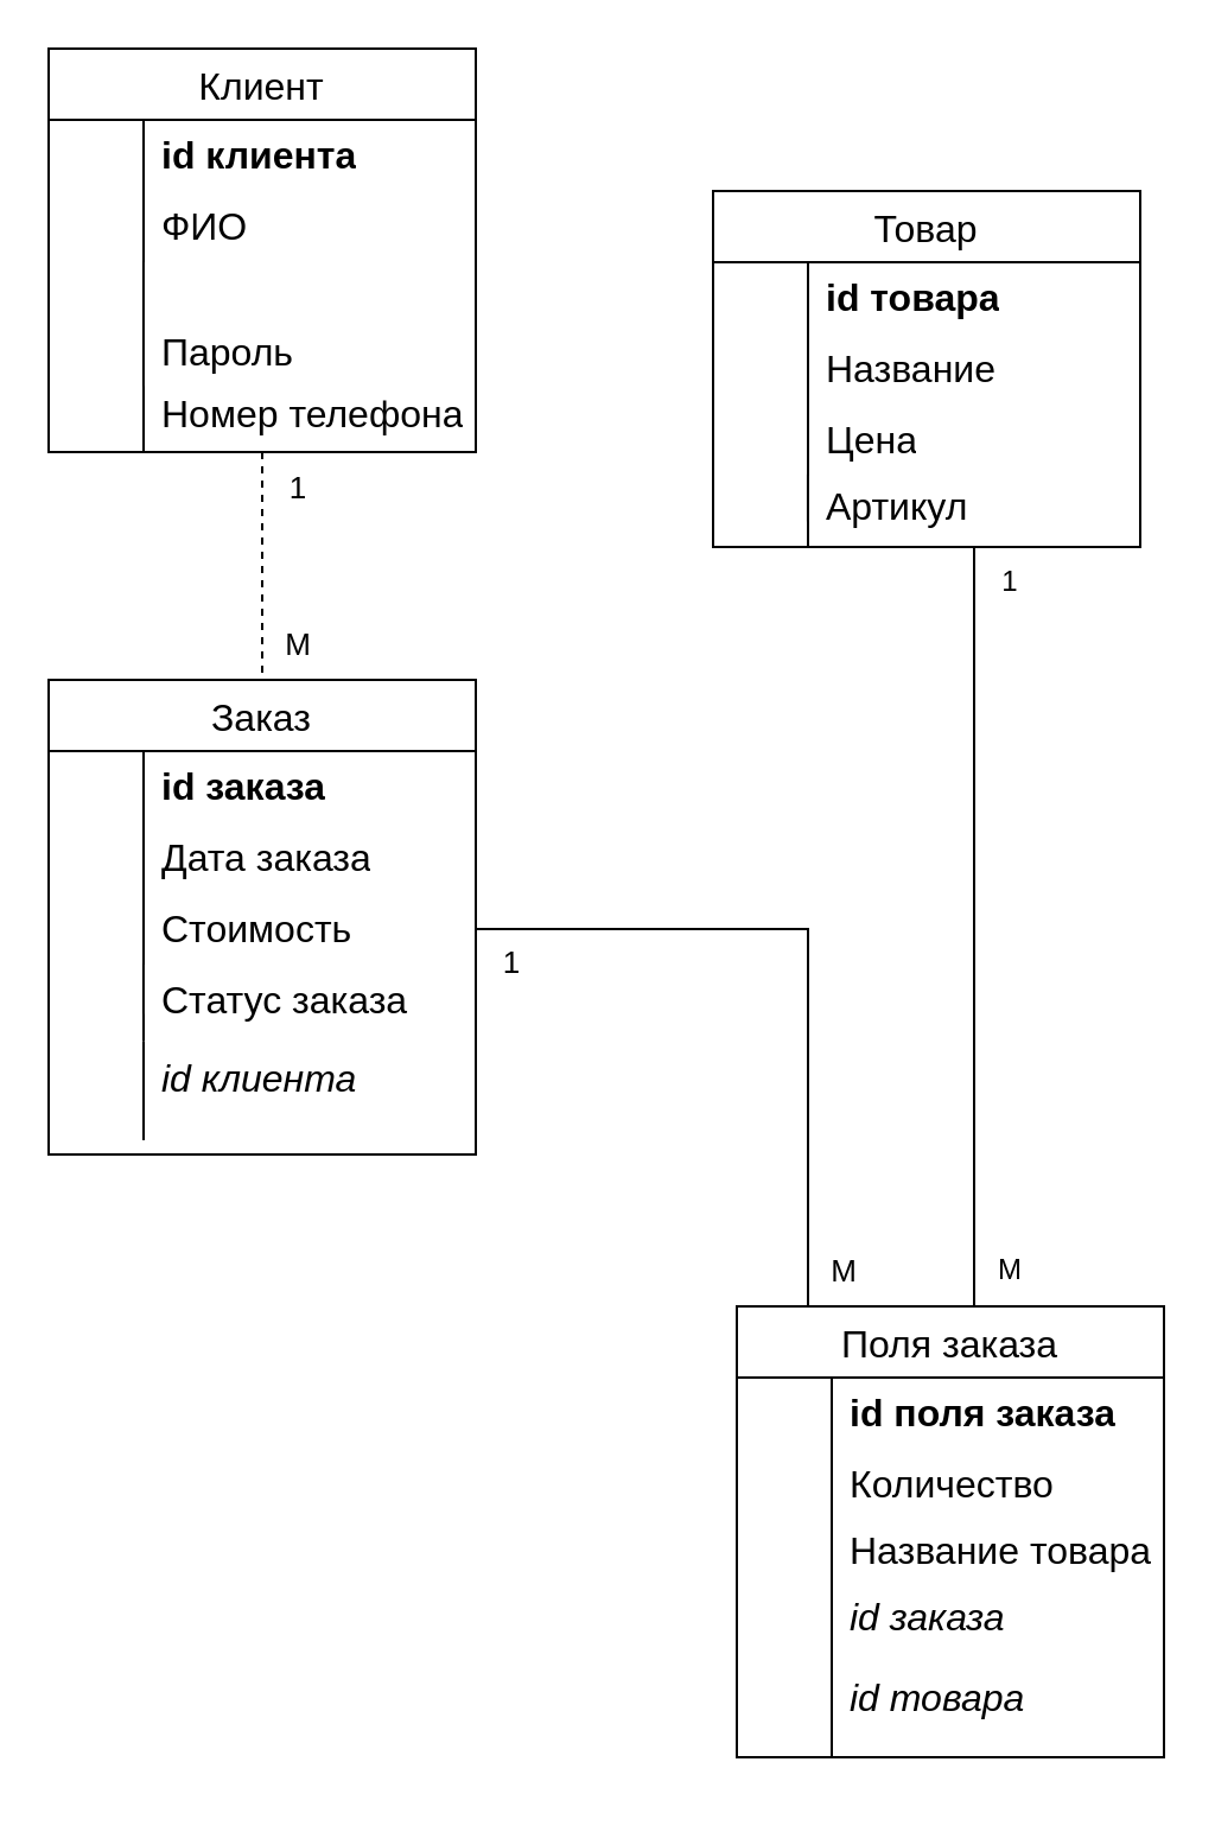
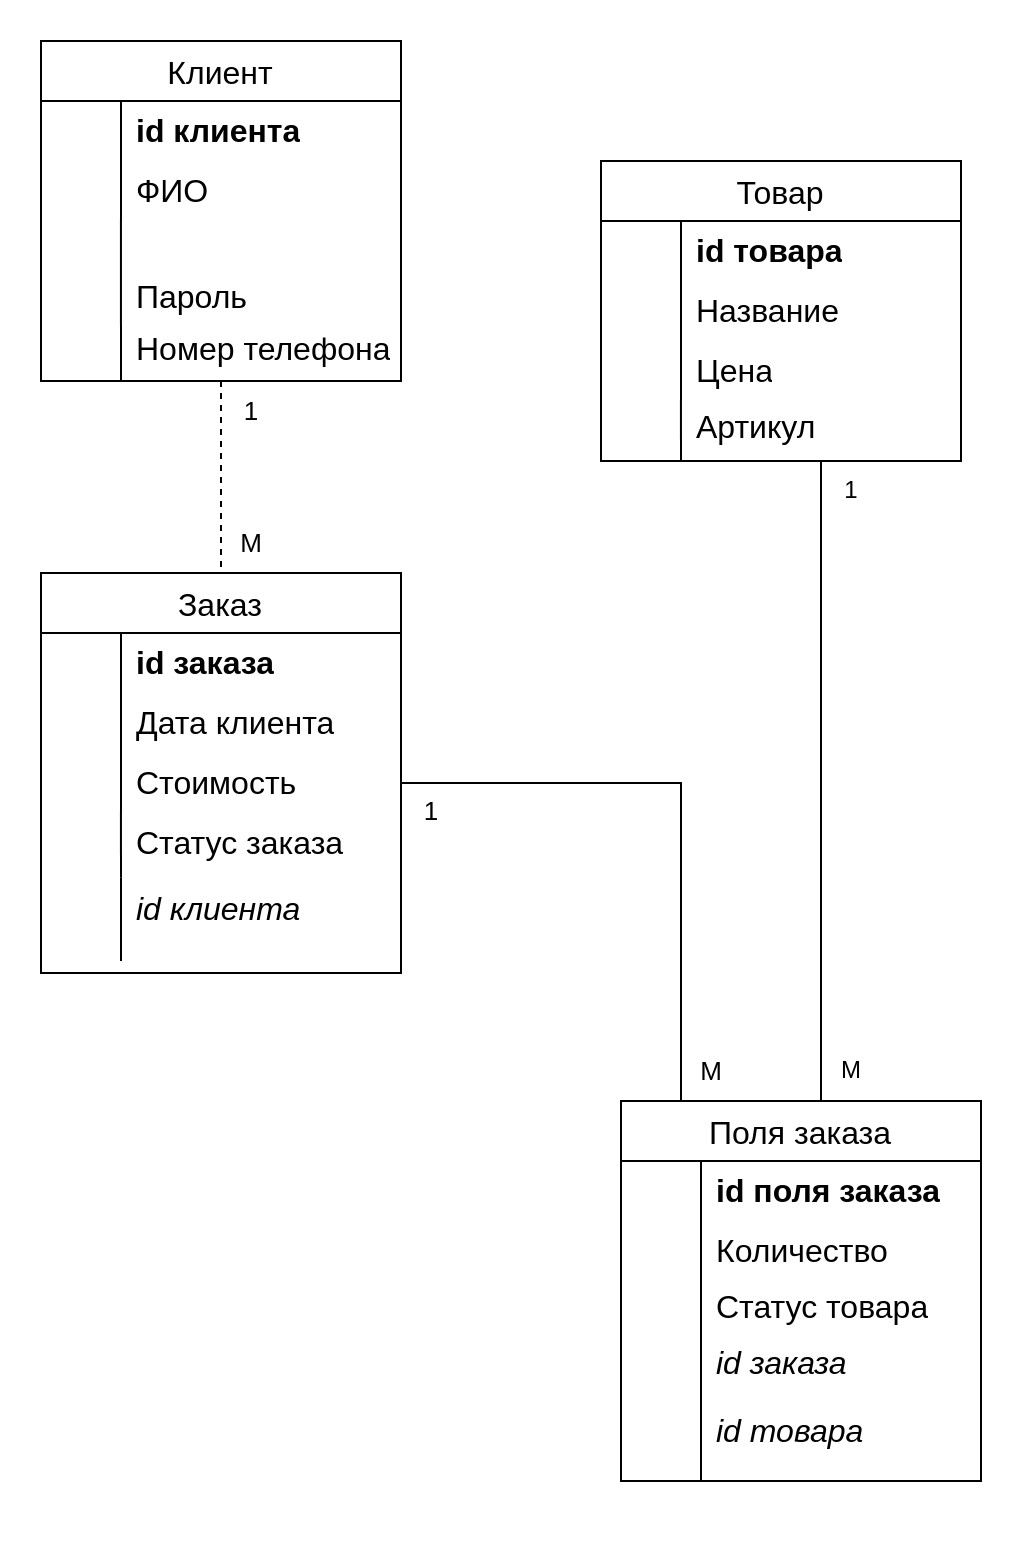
  <mxCell id="0" />
  <mxCell id="1" parent="0" />
  <mxCell id="2" style="edgeStyle=orthogonalEdgeStyle;rounded=0;orthogonalLoop=1;jettySize=auto;html=1;entryX=0.5;entryY=0;entryDx=0;entryDy=0;endArrow=none;endFill=0;dashed=1;" parent="1" source="21" target="6" edge="1"><mxGeometry relative="1" as="geometry" /></mxCell>
  <mxCell id="3" value="&lt;font style=&quot;font-size: 13px;&quot;&gt;1&lt;/font&gt;" style="text;html=1;align=center;verticalAlign=middle;resizable=0;points=[];autosize=1;strokeColor=none;fillColor=none;" parent="1" vertex="1"><mxGeometry x="110" y="190" width="30" height="30" as="geometry" /></mxCell>
  <mxCell id="4" value="&lt;font style=&quot;font-size: 13px;&quot;&gt;M&lt;/font&gt;" style="text;html=1;align=center;verticalAlign=middle;resizable=0;points=[];autosize=1;strokeColor=none;fillColor=none;" parent="1" vertex="1"><mxGeometry x="110" y="256" width="30" height="30" as="geometry" /></mxCell>
  <mxCell id="5" value="" style="group" parent="1" vertex="1" connectable="0"><mxGeometry x="20" y="286" width="180" height="254" as="geometry" /></mxCell>
  <mxCell id="6" value="Заказ" style="shape=table;startSize=30;container=1;collapsible=0;childLayout=tableLayout;fixedRows=1;rowLines=0;fontStyle=0;strokeColor=default;fontSize=16;" parent="5" vertex="1"><mxGeometry width="180" height="200" as="geometry" /></mxCell>
  <mxCell id="7" value="" style="shape=tableRow;horizontal=0;startSize=0;swimlaneHead=0;swimlaneBody=0;top=0;left=0;bottom=0;right=0;collapsible=0;dropTarget=0;fillColor=none;points=[[0,0.5],[1,0.5]];portConstraint=eastwest;strokeColor=inherit;fontSize=16;" parent="6" vertex="1"><mxGeometry y="30" width="180" height="30" as="geometry" /></mxCell>
  <mxCell id="8" value="" style="shape=partialRectangle;html=1;whiteSpace=wrap;connectable=0;fillColor=none;top=0;left=0;bottom=0;right=0;overflow=hidden;pointerEvents=1;strokeColor=inherit;fontSize=16;" parent="7" vertex="1"><mxGeometry width="40" height="30" as="geometry"><mxRectangle width="40" height="30" as="alternateBounds" /></mxGeometry></mxCell>
  <mxCell id="9" value="&lt;font style=&quot;vertical-align: inherit;&quot;&gt;&lt;font style=&quot;vertical-align: inherit;&quot;&gt;&lt;b&gt;id заказа&lt;/b&gt;&lt;/font&gt;&lt;/font&gt;" style="shape=partialRectangle;html=1;whiteSpace=wrap;connectable=0;fillColor=none;top=0;left=0;bottom=0;right=0;align=left;spacingLeft=6;overflow=hidden;strokeColor=inherit;fontSize=16;" parent="7" vertex="1"><mxGeometry x="40" width="140" height="30" as="geometry"><mxRectangle width="140" height="30" as="alternateBounds" /></mxGeometry></mxCell>
  <mxCell id="10" value="" style="shape=tableRow;horizontal=0;startSize=0;swimlaneHead=0;swimlaneBody=0;top=0;left=0;bottom=0;right=0;collapsible=0;dropTarget=0;fillColor=none;points=[[0,0.5],[1,0.5]];portConstraint=eastwest;strokeColor=inherit;fontSize=16;" parent="6" vertex="1"><mxGeometry y="60" width="180" height="30" as="geometry" /></mxCell>
  <mxCell id="11" value="" style="shape=partialRectangle;html=1;whiteSpace=wrap;connectable=0;fillColor=none;top=0;left=0;bottom=0;right=0;overflow=hidden;strokeColor=inherit;fontSize=16;" parent="10" vertex="1"><mxGeometry width="40" height="30" as="geometry"><mxRectangle width="40" height="30" as="alternateBounds" /></mxGeometry></mxCell>
- <mxCell id="12" value="Дата заказа" style="shape=partialRectangle;html=1;whiteSpace=wrap;connectable=0;fillColor=none;top=0;left=0;bottom=0;right=0;align=left;spacingLeft=6;overflow=hidden;strokeColor=inherit;fontSize=16;" parent="10" vertex="1"><mxGeometry x="40" width="140" height="30" as="geometry"><mxRectangle width="140" height="30" as="alternateBounds" /></mxGeometry></mxCell>
+ <mxCell id="12" value="Дата клиента" style="shape=partialRectangle;html=1;whiteSpace=wrap;connectable=0;fillColor=none;top=0;left=0;bottom=0;right=0;align=left;spacingLeft=6;overflow=hidden;strokeColor=inherit;fontSize=16;" parent="10" vertex="1"><mxGeometry x="40" width="140" height="30" as="geometry"><mxRectangle width="140" height="30" as="alternateBounds" /></mxGeometry></mxCell>
  <mxCell id="13" value="" style="shape=tableRow;horizontal=0;startSize=0;swimlaneHead=0;swimlaneBody=0;top=0;left=0;bottom=0;right=0;collapsible=0;dropTarget=0;fillColor=none;points=[[0,0.5],[1,0.5]];portConstraint=eastwest;strokeColor=inherit;fontSize=16;" parent="6" vertex="1"><mxGeometry y="90" width="180" height="30" as="geometry" /></mxCell>
  <mxCell id="14" value="" style="shape=partialRectangle;html=1;whiteSpace=wrap;connectable=0;fillColor=none;top=0;left=0;bottom=0;right=0;overflow=hidden;strokeColor=inherit;fontSize=16;" parent="13" vertex="1"><mxGeometry width="40" height="30" as="geometry"><mxRectangle width="40" height="30" as="alternateBounds" /></mxGeometry></mxCell>
  <mxCell id="15" value="Стоимость" style="shape=partialRectangle;html=1;whiteSpace=wrap;connectable=0;fillColor=none;top=0;left=0;bottom=0;right=0;align=left;spacingLeft=6;overflow=hidden;strokeColor=inherit;fontSize=16;" parent="13" vertex="1"><mxGeometry x="40" width="140" height="30" as="geometry"><mxRectangle width="140" height="30" as="alternateBounds" /></mxGeometry></mxCell>
  <mxCell id="16" value="" style="endArrow=none;html=1;rounded=0;entryX=0.222;entryY=0.98;entryDx=0;entryDy=0;entryPerimeter=0;" parent="5" target="13" edge="1"><mxGeometry width="50" height="50" relative="1" as="geometry"><mxPoint x="40" y="152.4" as="sourcePoint" /><mxPoint x="130" y="132.08" as="targetPoint" /></mxGeometry></mxCell>
  <mxCell id="17" value="Статус заказа" style="shape=partialRectangle;html=1;whiteSpace=wrap;connectable=0;fillColor=none;top=0;left=0;bottom=0;right=0;align=left;spacingLeft=6;overflow=hidden;strokeColor=inherit;fontSize=16;" parent="5" vertex="1"><mxGeometry x="40" y="117.856" width="140" height="34.544" as="geometry"><mxRectangle width="140" height="50" as="alternateBounds" /></mxGeometry></mxCell>
  <mxCell id="18" value="&lt;font style=&quot;vertical-align: inherit;&quot;&gt;&lt;font style=&quot;vertical-align: inherit;&quot;&gt;&lt;i&gt;id клиента&lt;/i&gt;&lt;/font&gt;&lt;/font&gt;" style="shape=partialRectangle;html=1;whiteSpace=wrap;connectable=0;fillColor=none;top=0;left=0;bottom=0;right=0;align=left;spacingLeft=6;overflow=hidden;strokeColor=inherit;fontSize=16;" parent="5" vertex="1"><mxGeometry x="40" y="152.4" width="140" height="30.48" as="geometry"><mxRectangle width="140" height="30" as="alternateBounds" /></mxGeometry></mxCell>
  <mxCell id="19" value="" style="endArrow=none;html=1;rounded=0;" parent="5" edge="1"><mxGeometry width="50" height="50" relative="1" as="geometry"><mxPoint x="40" y="194" as="sourcePoint" /><mxPoint x="40" y="152.4" as="targetPoint" /></mxGeometry></mxCell>
  <mxCell id="20" value="" style="group" parent="1" vertex="1" connectable="0"><mxGeometry x="20" y="20" width="180" height="170" as="geometry" /></mxCell>
  <mxCell id="21" value="Клиент" style="shape=table;startSize=30;container=1;collapsible=0;childLayout=tableLayout;fixedRows=1;rowLines=0;fontStyle=0;strokeColor=default;fontSize=16;" parent="20" vertex="1"><mxGeometry width="180" height="170" as="geometry" /></mxCell>
  <mxCell id="22" value="" style="shape=tableRow;horizontal=0;startSize=0;swimlaneHead=0;swimlaneBody=0;top=0;left=0;bottom=0;right=0;collapsible=0;dropTarget=0;fillColor=none;points=[[0,0.5],[1,0.5]];portConstraint=eastwest;strokeColor=inherit;fontSize=16;" parent="21" vertex="1"><mxGeometry y="30" width="180" height="30" as="geometry" /></mxCell>
  <mxCell id="23" value="" style="shape=partialRectangle;html=1;whiteSpace=wrap;connectable=0;fillColor=none;top=0;left=0;bottom=0;right=0;overflow=hidden;pointerEvents=1;strokeColor=inherit;fontSize=16;" parent="22" vertex="1"><mxGeometry width="40" height="30" as="geometry"><mxRectangle width="40" height="30" as="alternateBounds" /></mxGeometry></mxCell>
  <mxCell id="24" value="&lt;font style=&quot;vertical-align: inherit;&quot;&gt;&lt;font style=&quot;vertical-align: inherit;&quot;&gt;&lt;b&gt;id клиента&lt;/b&gt;&lt;/font&gt;&lt;/font&gt;" style="shape=partialRectangle;html=1;whiteSpace=wrap;connectable=0;fillColor=none;top=0;left=0;bottom=0;right=0;align=left;spacingLeft=6;overflow=hidden;strokeColor=inherit;fontSize=16;" parent="22" vertex="1"><mxGeometry x="40" width="140" height="30" as="geometry"><mxRectangle width="140" height="30" as="alternateBounds" /></mxGeometry></mxCell>
  <mxCell id="25" value="" style="shape=tableRow;horizontal=0;startSize=0;swimlaneHead=0;swimlaneBody=0;top=0;left=0;bottom=0;right=0;collapsible=0;dropTarget=0;fillColor=none;points=[[0,0.5],[1,0.5]];portConstraint=eastwest;strokeColor=inherit;fontSize=16;" parent="21" vertex="1"><mxGeometry y="60" width="180" height="30" as="geometry" /></mxCell>
  <mxCell id="26" value="" style="shape=partialRectangle;html=1;whiteSpace=wrap;connectable=0;fillColor=none;top=0;left=0;bottom=0;right=0;overflow=hidden;strokeColor=inherit;fontSize=16;" parent="25" vertex="1"><mxGeometry width="40" height="30" as="geometry"><mxRectangle width="40" height="30" as="alternateBounds" /></mxGeometry></mxCell>
  <mxCell id="27" value="ФИО" style="shape=partialRectangle;html=1;whiteSpace=wrap;connectable=0;fillColor=none;top=0;left=0;bottom=0;right=0;align=left;spacingLeft=6;overflow=hidden;strokeColor=inherit;fontSize=16;" parent="25" vertex="1"><mxGeometry x="40" width="140" height="30" as="geometry"><mxRectangle width="140" height="30" as="alternateBounds" /></mxGeometry></mxCell>
  <mxCell id="28" value="" style="endArrow=none;html=1;rounded=0;entryX=0.222;entryY=0.98;entryDx=0;entryDy=0;entryPerimeter=0;" parent="20" target="25" edge="1"><mxGeometry width="50" height="50" relative="1" as="geometry"><mxPoint x="40" y="170" as="sourcePoint" /><mxPoint x="130" y="184.167" as="targetPoint" /></mxGeometry></mxCell>
  <mxCell id="29" value="Номер телефона" style="shape=partialRectangle;html=1;whiteSpace=wrap;connectable=0;fillColor=none;top=0;left=0;bottom=0;right=0;align=left;spacingLeft=6;overflow=hidden;strokeColor=inherit;fontSize=16;" parent="20" vertex="1"><mxGeometry x="40" y="138.831" width="140" height="31.169" as="geometry"><mxRectangle width="140" height="50" as="alternateBounds" /></mxGeometry></mxCell>
  <mxCell id="30" value="Пароль" style="shape=partialRectangle;html=1;whiteSpace=wrap;connectable=0;fillColor=none;top=0;left=0;bottom=0;right=0;align=left;spacingLeft=6;overflow=hidden;strokeColor=inherit;fontSize=16;" parent="20" vertex="1"><mxGeometry x="40" y="115.5" width="140" height="25.5" as="geometry"><mxRectangle width="140" height="30" as="alternateBounds" /></mxGeometry></mxCell>
  <mxCell id="31" value="" style="group" parent="1" vertex="1" connectable="0"><mxGeometry x="300" y="80" width="180" height="150" as="geometry" /></mxCell>
  <mxCell id="32" value="Товар" style="shape=table;startSize=30;container=1;collapsible=0;childLayout=tableLayout;fixedRows=1;rowLines=0;fontStyle=0;strokeColor=default;fontSize=16;" parent="31" vertex="1"><mxGeometry width="180" height="150" as="geometry" /></mxCell>
  <mxCell id="33" value="" style="shape=tableRow;horizontal=0;startSize=0;swimlaneHead=0;swimlaneBody=0;top=0;left=0;bottom=0;right=0;collapsible=0;dropTarget=0;fillColor=none;points=[[0,0.5],[1,0.5]];portConstraint=eastwest;strokeColor=inherit;fontSize=16;" parent="32" vertex="1"><mxGeometry y="30" width="180" height="30" as="geometry" /></mxCell>
  <mxCell id="34" value="" style="shape=partialRectangle;html=1;whiteSpace=wrap;connectable=0;fillColor=none;top=0;left=0;bottom=0;right=0;overflow=hidden;pointerEvents=1;strokeColor=inherit;fontSize=16;" parent="33" vertex="1"><mxGeometry width="40" height="30" as="geometry"><mxRectangle width="40" height="30" as="alternateBounds" /></mxGeometry></mxCell>
  <mxCell id="35" value="&lt;font style=&quot;vertical-align: inherit;&quot;&gt;&lt;font style=&quot;vertical-align: inherit;&quot;&gt;&lt;b&gt;id товара&lt;/b&gt;&lt;/font&gt;&lt;/font&gt;" style="shape=partialRectangle;html=1;whiteSpace=wrap;connectable=0;fillColor=none;top=0;left=0;bottom=0;right=0;align=left;spacingLeft=6;overflow=hidden;strokeColor=inherit;fontSize=16;" parent="33" vertex="1"><mxGeometry x="40" width="140" height="30" as="geometry"><mxRectangle width="140" height="30" as="alternateBounds" /></mxGeometry></mxCell>
  <mxCell id="36" value="" style="shape=tableRow;horizontal=0;startSize=0;swimlaneHead=0;swimlaneBody=0;top=0;left=0;bottom=0;right=0;collapsible=0;dropTarget=0;fillColor=none;points=[[0,0.5],[1,0.5]];portConstraint=eastwest;strokeColor=inherit;fontSize=16;" parent="32" vertex="1"><mxGeometry y="60" width="180" height="30" as="geometry" /></mxCell>
  <mxCell id="37" value="" style="shape=partialRectangle;html=1;whiteSpace=wrap;connectable=0;fillColor=none;top=0;left=0;bottom=0;right=0;overflow=hidden;strokeColor=inherit;fontSize=16;" parent="36" vertex="1"><mxGeometry width="40" height="30" as="geometry"><mxRectangle width="40" height="30" as="alternateBounds" /></mxGeometry></mxCell>
  <mxCell id="38" value="Название" style="shape=partialRectangle;html=1;whiteSpace=wrap;connectable=0;fillColor=none;top=0;left=0;bottom=0;right=0;align=left;spacingLeft=6;overflow=hidden;strokeColor=inherit;fontSize=16;" parent="36" vertex="1"><mxGeometry x="40" width="140" height="30" as="geometry"><mxRectangle width="140" height="30" as="alternateBounds" /></mxGeometry></mxCell>
  <mxCell id="39" value="" style="shape=tableRow;horizontal=0;startSize=0;swimlaneHead=0;swimlaneBody=0;top=0;left=0;bottom=0;right=0;collapsible=0;dropTarget=0;fillColor=none;points=[[0,0.5],[1,0.5]];portConstraint=eastwest;strokeColor=inherit;fontSize=16;" parent="32" vertex="1"><mxGeometry y="90" width="180" height="30" as="geometry" /></mxCell>
  <mxCell id="40" value="" style="shape=partialRectangle;html=1;whiteSpace=wrap;connectable=0;fillColor=none;top=0;left=0;bottom=0;right=0;overflow=hidden;strokeColor=inherit;fontSize=16;" parent="39" vertex="1"><mxGeometry width="40" height="30" as="geometry"><mxRectangle width="40" height="30" as="alternateBounds" /></mxGeometry></mxCell>
  <mxCell id="41" value="Цена" style="shape=partialRectangle;html=1;whiteSpace=wrap;connectable=0;fillColor=none;top=0;left=0;bottom=0;right=0;align=left;spacingLeft=6;overflow=hidden;strokeColor=inherit;fontSize=16;" parent="39" vertex="1"><mxGeometry x="40" width="140" height="30" as="geometry"><mxRectangle width="140" height="30" as="alternateBounds" /></mxGeometry></mxCell>
  <mxCell id="42" value="" style="endArrow=none;html=1;rounded=0;entryX=0.222;entryY=0.98;entryDx=0;entryDy=0;entryPerimeter=0;" parent="31" target="39" edge="1"><mxGeometry width="50" height="50" relative="1" as="geometry"><mxPoint x="40" y="150" as="sourcePoint" /><mxPoint x="130" y="130" as="targetPoint" /></mxGeometry></mxCell>
  <mxCell id="43" value="Артикул" style="shape=partialRectangle;html=1;whiteSpace=wrap;connectable=0;fillColor=none;top=0;left=0;bottom=0;right=0;align=left;spacingLeft=6;overflow=hidden;strokeColor=inherit;fontSize=16;" parent="31" vertex="1"><mxGeometry x="40" y="116" width="140" height="34" as="geometry"><mxRectangle width="140" height="50" as="alternateBounds" /></mxGeometry></mxCell>
  <mxCell id="44" style="edgeStyle=orthogonalEdgeStyle;rounded=0;orthogonalLoop=1;jettySize=auto;html=1;endArrow=none;endFill=0;" parent="1" source="13" target="52" edge="1"><mxGeometry relative="1" as="geometry"><Array as="points"><mxPoint x="340" y="391" /></Array></mxGeometry></mxCell>
  <mxCell id="45" value="&lt;font style=&quot;font-size: 13px;&quot;&gt;M&lt;/font&gt;" style="text;html=1;align=center;verticalAlign=middle;resizable=0;points=[];autosize=1;strokeColor=none;fillColor=none;" parent="1" vertex="1"><mxGeometry x="340" y="520" width="30" height="30" as="geometry" /></mxCell>
  <mxCell id="46" value="&lt;span style=&quot;font-size: 13px;&quot;&gt;1&lt;/span&gt;" style="text;html=1;align=center;verticalAlign=middle;resizable=0;points=[];autosize=1;strokeColor=none;fillColor=none;" parent="1" vertex="1"><mxGeometry x="200" y="390" width="30" height="30" as="geometry" /></mxCell>
  <mxCell id="47" style="edgeStyle=orthogonalEdgeStyle;rounded=0;orthogonalLoop=1;jettySize=auto;html=1;endArrow=none;endFill=0;" parent="1" edge="1"><mxGeometry relative="1" as="geometry"><mxPoint x="390" y="230" as="sourcePoint" /><mxPoint x="410" y="550" as="targetPoint" /><Array as="points"><mxPoint x="410" y="230" /><mxPoint x="410" y="550" /><mxPoint x="464" y="550" /></Array></mxGeometry></mxCell>
  <mxCell id="48" value="1" style="text;html=1;align=center;verticalAlign=middle;resizable=0;points=[];autosize=1;strokeColor=none;fillColor=none;" parent="1" vertex="1"><mxGeometry x="410" y="230" width="30" height="30" as="geometry" /></mxCell>
  <mxCell id="49" value="M" style="text;html=1;align=center;verticalAlign=middle;resizable=0;points=[];autosize=1;strokeColor=none;fillColor=none;" parent="1" vertex="1"><mxGeometry x="410" y="520" width="30" height="30" as="geometry" /></mxCell>
  <mxCell id="50" value="" style="group" parent="1" vertex="1" connectable="0"><mxGeometry x="310" y="550" width="180" height="200" as="geometry" /></mxCell>
  <mxCell id="51" value="" style="group" parent="50" vertex="1" connectable="0"><mxGeometry width="180" height="200" as="geometry" /></mxCell>
  <mxCell id="52" value="Поля заказа" style="shape=table;startSize=30;container=1;collapsible=0;childLayout=tableLayout;fixedRows=1;rowLines=0;fontStyle=0;strokeColor=default;fontSize=16;" parent="51" vertex="1"><mxGeometry width="180" height="190" as="geometry" /></mxCell>
  <mxCell id="53" value="" style="shape=tableRow;horizontal=0;startSize=0;swimlaneHead=0;swimlaneBody=0;top=0;left=0;bottom=0;right=0;collapsible=0;dropTarget=0;fillColor=none;points=[[0,0.5],[1,0.5]];portConstraint=eastwest;strokeColor=inherit;fontSize=16;" parent="52" vertex="1"><mxGeometry y="30" width="180" height="30" as="geometry" /></mxCell>
  <mxCell id="54" value="" style="shape=partialRectangle;html=1;whiteSpace=wrap;connectable=0;fillColor=none;top=0;left=0;bottom=0;right=0;overflow=hidden;strokeColor=inherit;fontSize=16;" parent="53" vertex="1"><mxGeometry width="40" height="30" as="geometry"><mxRectangle width="40" height="30" as="alternateBounds" /></mxGeometry></mxCell>
  <mxCell id="55" value="&lt;b&gt;id поля заказа&lt;/b&gt;" style="shape=partialRectangle;html=1;whiteSpace=wrap;connectable=0;fillColor=none;top=0;left=0;bottom=0;right=0;align=left;spacingLeft=6;overflow=hidden;strokeColor=inherit;fontSize=16;" parent="53" vertex="1"><mxGeometry x="40" width="140" height="30" as="geometry"><mxRectangle width="140" height="30" as="alternateBounds" /></mxGeometry></mxCell>
  <mxCell id="56" value="" style="shape=tableRow;horizontal=0;startSize=0;swimlaneHead=0;swimlaneBody=0;top=0;left=0;bottom=0;right=0;collapsible=0;dropTarget=0;fillColor=none;points=[[0,0.5],[1,0.5]];portConstraint=eastwest;strokeColor=inherit;fontSize=16;" parent="52" vertex="1"><mxGeometry y="60" width="180" height="30" as="geometry" /></mxCell>
  <mxCell id="57" value="" style="shape=partialRectangle;html=1;whiteSpace=wrap;connectable=0;fillColor=none;top=0;left=0;bottom=0;right=0;overflow=hidden;strokeColor=inherit;fontSize=16;" parent="56" vertex="1"><mxGeometry width="40" height="30" as="geometry"><mxRectangle width="40" height="30" as="alternateBounds" /></mxGeometry></mxCell>
  <mxCell id="58" value="Количество" style="shape=partialRectangle;html=1;whiteSpace=wrap;connectable=0;fillColor=none;top=0;left=0;bottom=0;right=0;align=left;spacingLeft=6;overflow=hidden;strokeColor=inherit;fontSize=16;" parent="56" vertex="1"><mxGeometry x="40" width="140" height="30" as="geometry"><mxRectangle width="140" height="30" as="alternateBounds" /></mxGeometry></mxCell>
- <mxCell id="59" value="Название товара" style="shape=partialRectangle;html=1;whiteSpace=wrap;connectable=0;fillColor=none;top=0;left=0;bottom=0;right=0;align=left;spacingLeft=6;overflow=hidden;strokeColor=inherit;fontSize=16;" parent="51" vertex="1"><mxGeometry x="40" y="86" width="140" height="34" as="geometry"><mxRectangle width="140" height="50" as="alternateBounds" /></mxGeometry></mxCell>
+ <mxCell id="59" value="Статус товара" style="shape=partialRectangle;html=1;whiteSpace=wrap;connectable=0;fillColor=none;top=0;left=0;bottom=0;right=0;align=left;spacingLeft=6;overflow=hidden;strokeColor=inherit;fontSize=16;" parent="51" vertex="1"><mxGeometry x="40" y="86" width="140" height="34" as="geometry"><mxRectangle width="140" height="50" as="alternateBounds" /></mxGeometry></mxCell>
  <mxCell id="60" value="" style="endArrow=none;html=1;rounded=0;" parent="51" edge="1"><mxGeometry width="50" height="50" relative="1" as="geometry"><mxPoint x="40" y="150" as="sourcePoint" /><mxPoint x="40" y="90" as="targetPoint" /></mxGeometry></mxCell>
  <mxCell id="61" value="&lt;i&gt;id заказа&lt;/i&gt;" style="shape=partialRectangle;html=1;whiteSpace=wrap;connectable=0;fillColor=none;top=0;left=0;bottom=0;right=0;align=left;spacingLeft=6;overflow=hidden;strokeColor=inherit;fontSize=16;" parent="51" vertex="1"><mxGeometry x="40" y="116" width="140" height="30" as="geometry"><mxRectangle width="140" height="30" as="alternateBounds" /></mxGeometry></mxCell>
  <mxCell id="62" value="&lt;i&gt;id товара&lt;/i&gt;" style="shape=partialRectangle;html=1;whiteSpace=wrap;connectable=0;fillColor=none;top=0;left=0;bottom=0;right=0;align=left;spacingLeft=6;overflow=hidden;strokeColor=inherit;fontSize=16;" parent="51" vertex="1"><mxGeometry x="40" y="150" width="140" height="30" as="geometry"><mxRectangle width="140" height="30" as="alternateBounds" /></mxGeometry></mxCell>
  <mxCell id="63" value="" style="endArrow=none;html=1;rounded=0;" parent="50" edge="1"><mxGeometry width="50" height="50" relative="1" as="geometry"><mxPoint x="40" y="190" as="sourcePoint" /><mxPoint x="40" y="150" as="targetPoint" /></mxGeometry></mxCell>
